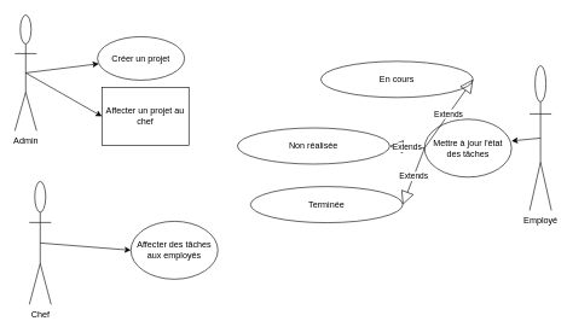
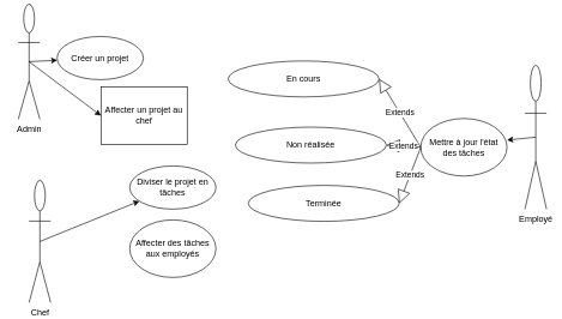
  <mxCell id="0" />
  <mxCell id="1" parent="0" />
- <mxCell id="2" value="Admin" style="shape=umlActor;verticalLabelPosition=bottom;verticalAlign=top;html=1;outlineConnect=0;" vertex="1" parent="1"><mxGeometry x="20" y="20" width="30" height="160" as="geometry" /></mxCell>
+ <mxCell id="2" value="Admin" style="shape=umlActor;verticalLabelPosition=bottom;verticalAlign=top;html=1;outlineConnect=0;" vertex="1" parent="1"><mxGeometry x="25" y="5" width="30" height="160" as="geometry" /></mxCell>
  <mxCell id="3" value="" style="endArrow=classic;html=1;rounded=0;exitX=0.5;exitY=0.5;exitDx=0;exitDy=0;exitPerimeter=0;" edge="1" parent="1" source="2" target="4"><mxGeometry width="50" height="50" relative="1" as="geometry"><mxPoint x="150" y="230" as="sourcePoint" /><mxPoint x="230" y="300" as="targetPoint" /></mxGeometry></mxCell>
- <mxCell id="4" value="Créer un projet" style="ellipse;whiteSpace=wrap;html=1;" vertex="1" parent="1"><mxGeometry x="134" y="50" width="120" height="60" as="geometry" /></mxCell>
+ <mxCell id="4" value="Créer un projet" style="ellipse;whiteSpace=wrap;html=1;" vertex="1" parent="1"><mxGeometry x="79" y="50" width="120" height="60" as="geometry" /></mxCell>
  <mxCell id="5" value="Affecter un projet au chef" style="whiteSpace=wrap;html=1;rounded=0;" vertex="1" parent="1"><mxGeometry x="140" y="120" width="120" height="80" as="geometry" /></mxCell>
  <mxCell id="6" value="" style="endArrow=classic;html=1;rounded=0;entryX=0;entryY=0.5;entryDx=0;entryDy=0;exitX=0.5;exitY=0.5;exitDx=0;exitDy=0;exitPerimeter=0;" edge="1" parent="1" source="2" target="5"><mxGeometry width="50" height="50" relative="1" as="geometry"><mxPoint x="130" y="100" as="sourcePoint" /><mxPoint x="240" y="325" as="targetPoint" /></mxGeometry></mxCell>
  <mxCell id="7" value="Chef" style="shape=umlActor;verticalLabelPosition=bottom;verticalAlign=top;html=1;outlineConnect=0;" vertex="1" parent="1"><mxGeometry x="40" y="250" width="30" height="170" as="geometry" /></mxCell>
+ <mxCell id="8" value="" style="endArrow=classic;html=1;rounded=0;exitX=0.5;exitY=0.5;exitDx=0;exitDy=0;exitPerimeter=0;" edge="1" parent="1" target="9" source="7"><mxGeometry width="50" height="50" relative="1" as="geometry"><mxPoint x="135" y="290" as="sourcePoint" /><mxPoint x="240" y="470" as="targetPoint" /></mxGeometry></mxCell>
+ <mxCell id="9" value="Diviser le projet en tâches" style="ellipse;whiteSpace=wrap;html=1;" vertex="1" parent="1"><mxGeometry x="180" y="230" width="120" height="60" as="geometry" /></mxCell>
  <mxCell id="10" value="Affecter des tâches aux employés" style="ellipse;whiteSpace=wrap;html=1;" vertex="1" parent="1"><mxGeometry x="180" y="305" width="120" height="80" as="geometry" /></mxCell>
- <mxCell id="11" value="" style="endArrow=classic;html=1;rounded=0;entryX=0;entryY=0.5;entryDx=0;entryDy=0;exitX=0.5;exitY=0.5;exitDx=0;exitDy=0;exitPerimeter=0;" edge="1" parent="1" target="10" source="7"><mxGeometry width="50" height="50" relative="1" as="geometry"><mxPoint x="130" y="300" as="sourcePoint" /><mxPoint x="250" y="495" as="targetPoint" /></mxGeometry></mxCell>
  <mxCell id="12" value="Employé" style="shape=umlActor;verticalLabelPosition=bottom;verticalAlign=top;html=1;outlineConnect=0;" vertex="1" parent="1"><mxGeometry x="730" y="90" width="30" height="200" as="geometry" /></mxCell>
  <mxCell id="13" value="" style="endArrow=classic;html=1;rounded=0;exitX=0.5;exitY=0.5;exitDx=0;exitDy=0;exitPerimeter=0;entryX=1;entryY=0.375;entryDx=0;entryDy=0;entryPerimeter=0;" edge="1" parent="1" source="12" target="14"><mxGeometry width="50" height="50" relative="1" as="geometry"><mxPoint x="380" y="230" as="sourcePoint" /><mxPoint x="560" y="160" as="targetPoint" /></mxGeometry></mxCell>
  <mxCell id="14" value="Mettre à jour l'état des tâches" style="ellipse;whiteSpace=wrap;html=1;" vertex="1" parent="1"><mxGeometry x="585" y="164" width="120" height="80" as="geometry" /></mxCell>
  <mxCell id="15" value="Extends" style="endArrow=block;endSize=16;endFill=0;html=1;rounded=0;entryX=1;entryY=0.5;entryDx=0;entryDy=0;exitX=0;exitY=0.5;exitDx=0;exitDy=0;" edge="1" parent="1" source="14" target="16"><mxGeometry width="160" relative="1" as="geometry"><mxPoint x="560" y="210" as="sourcePoint" /><mxPoint x="560" y="370" as="targetPoint" /></mxGeometry></mxCell>
  <mxCell id="16" value="Terminée" style="ellipse;whiteSpace=wrap;html=1;" vertex="1" parent="1"><mxGeometry x="345" y="257" width="210" height="50" as="geometry" /></mxCell>
  <mxCell id="17" value="Non réalisée" style="ellipse;whiteSpace=wrap;html=1;" vertex="1" parent="1"><mxGeometry x="327" y="176" width="210" height="50" as="geometry" /></mxCell>
- <mxCell id="18" value="En cours" style="ellipse;whiteSpace=wrap;html=1;" vertex="1" parent="1"><mxGeometry x="442" y="84" width="210" height="50" as="geometry" /></mxCell>
+ <mxCell id="18" value="En cours" style="ellipse;whiteSpace=wrap;html=1;" vertex="1" parent="1"><mxGeometry x="317" y="84" width="210" height="50" as="geometry" /></mxCell>
  <mxCell id="19" value="Extends" style="endArrow=block;endSize=16;endFill=0;html=1;rounded=0;exitX=0;exitY=0.5;exitDx=0;exitDy=0;entryX=1;entryY=0.5;entryDx=0;entryDy=0;" edge="1" parent="1" source="14" target="18"><mxGeometry width="160" relative="1" as="geometry"><mxPoint x="550" y="30" as="sourcePoint" /><mxPoint x="540" y="210" as="targetPoint" /></mxGeometry></mxCell>
  <mxCell id="20" value="Extends" style="endArrow=block;endSize=16;endFill=0;html=1;rounded=0;exitX=0;exitY=0.5;exitDx=0;exitDy=0;entryX=1;entryY=0.5;entryDx=0;entryDy=0;" edge="1" parent="1" source="14" target="17"><mxGeometry width="160" relative="1" as="geometry"><mxPoint x="400" y="234.5" as="sourcePoint" /><mxPoint x="560" y="234.5" as="targetPoint" /></mxGeometry></mxCell>
